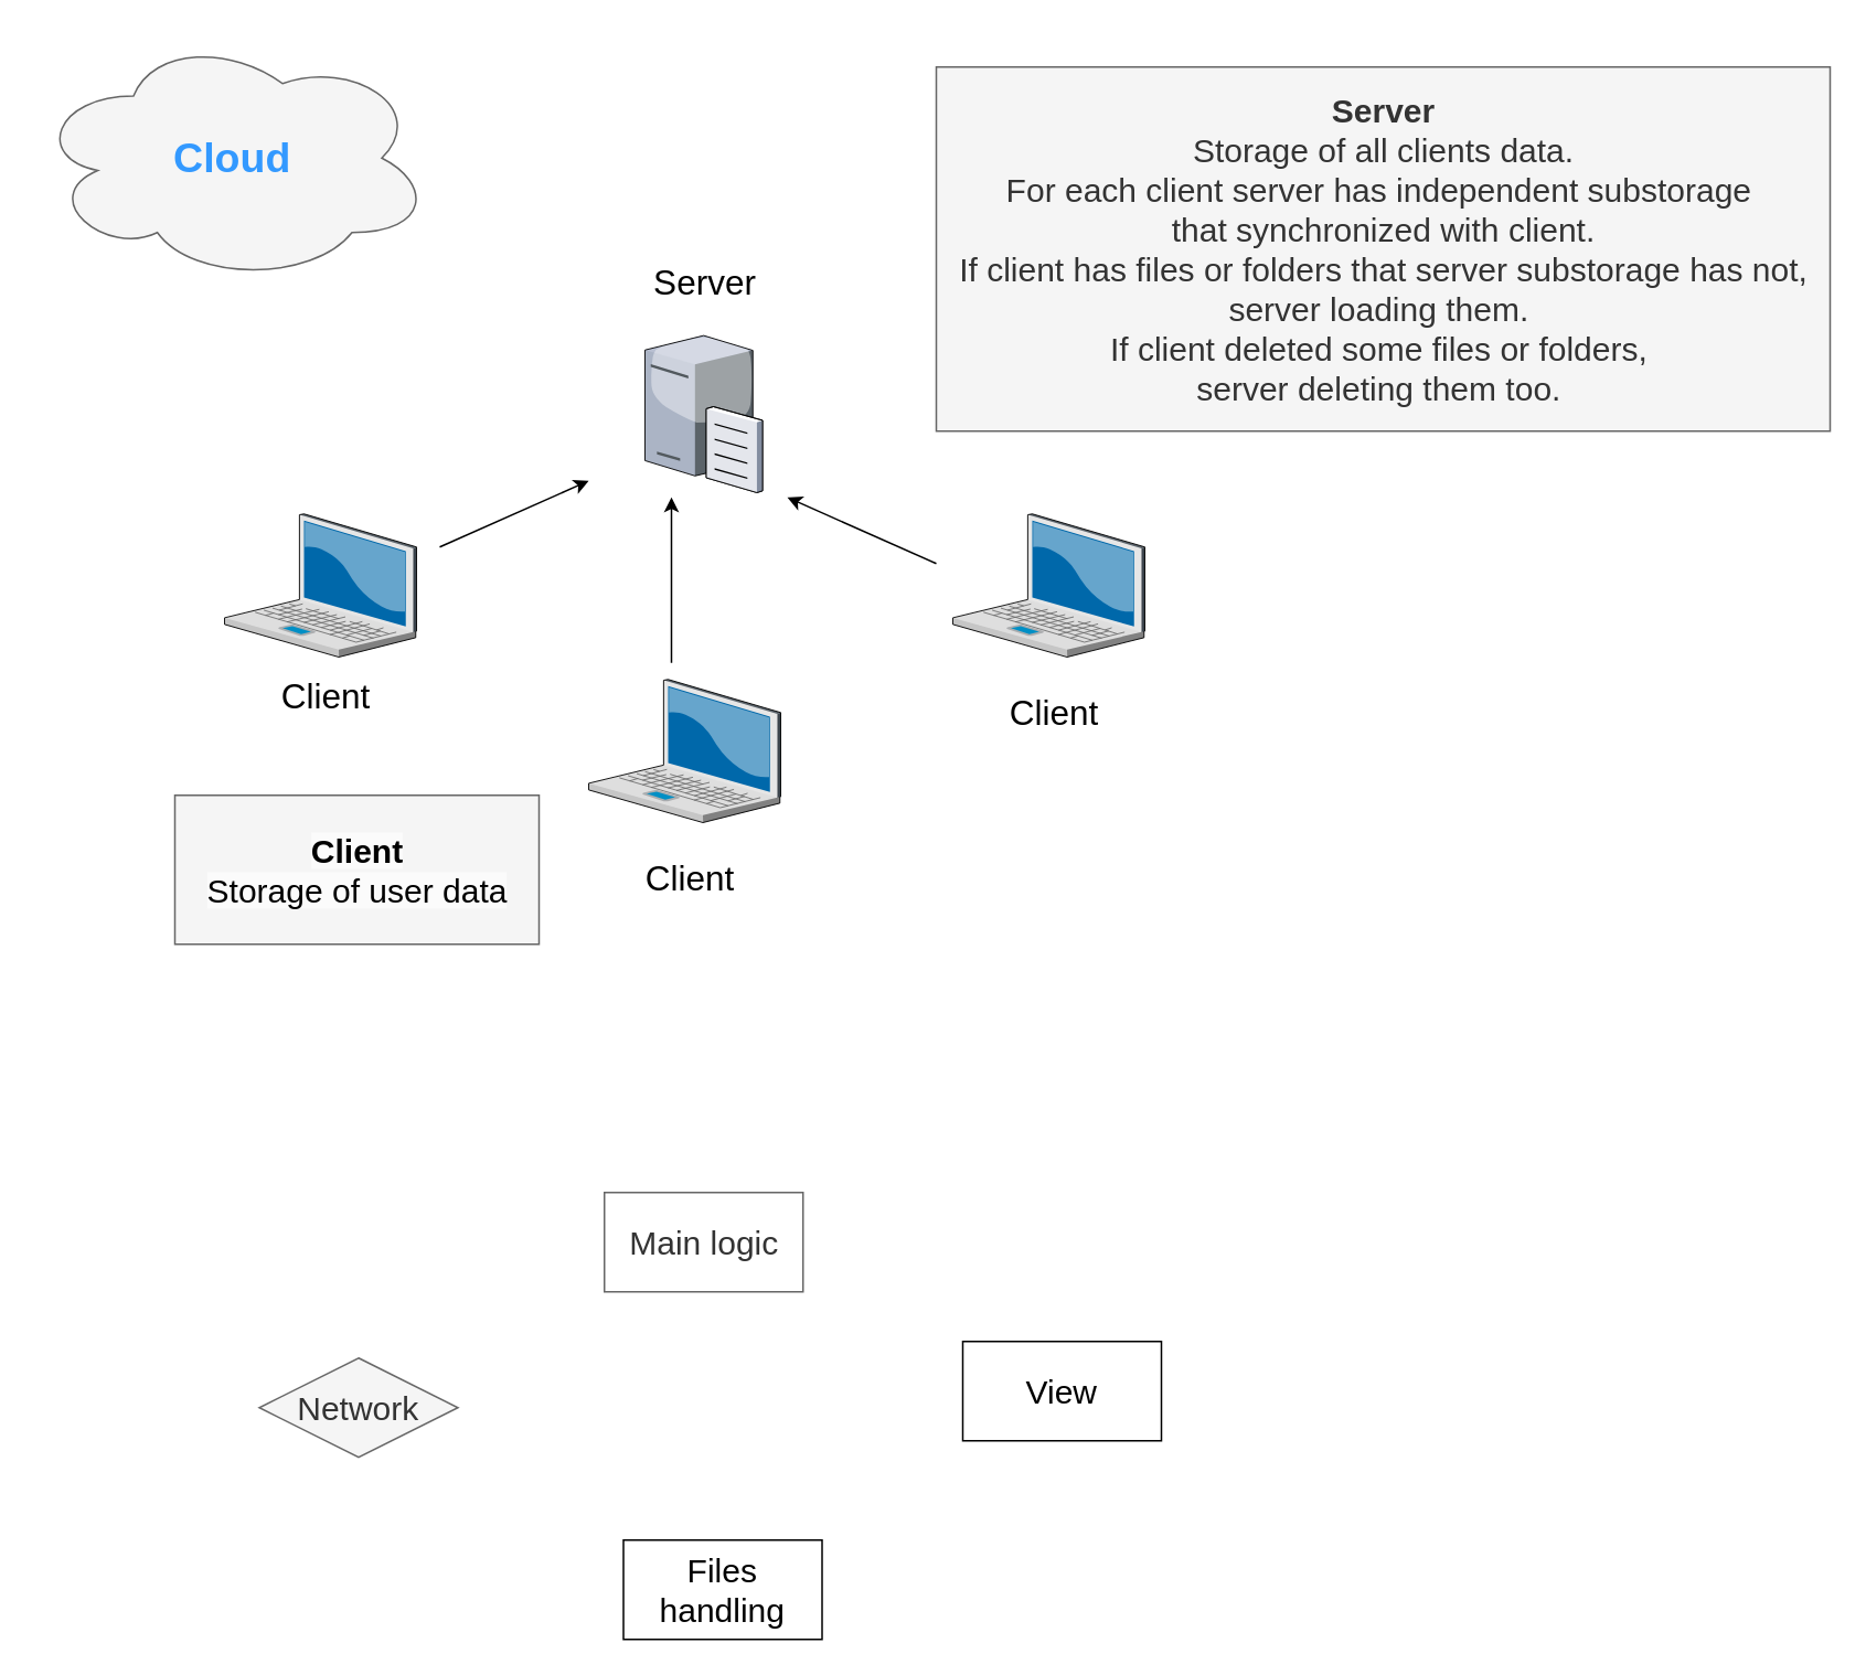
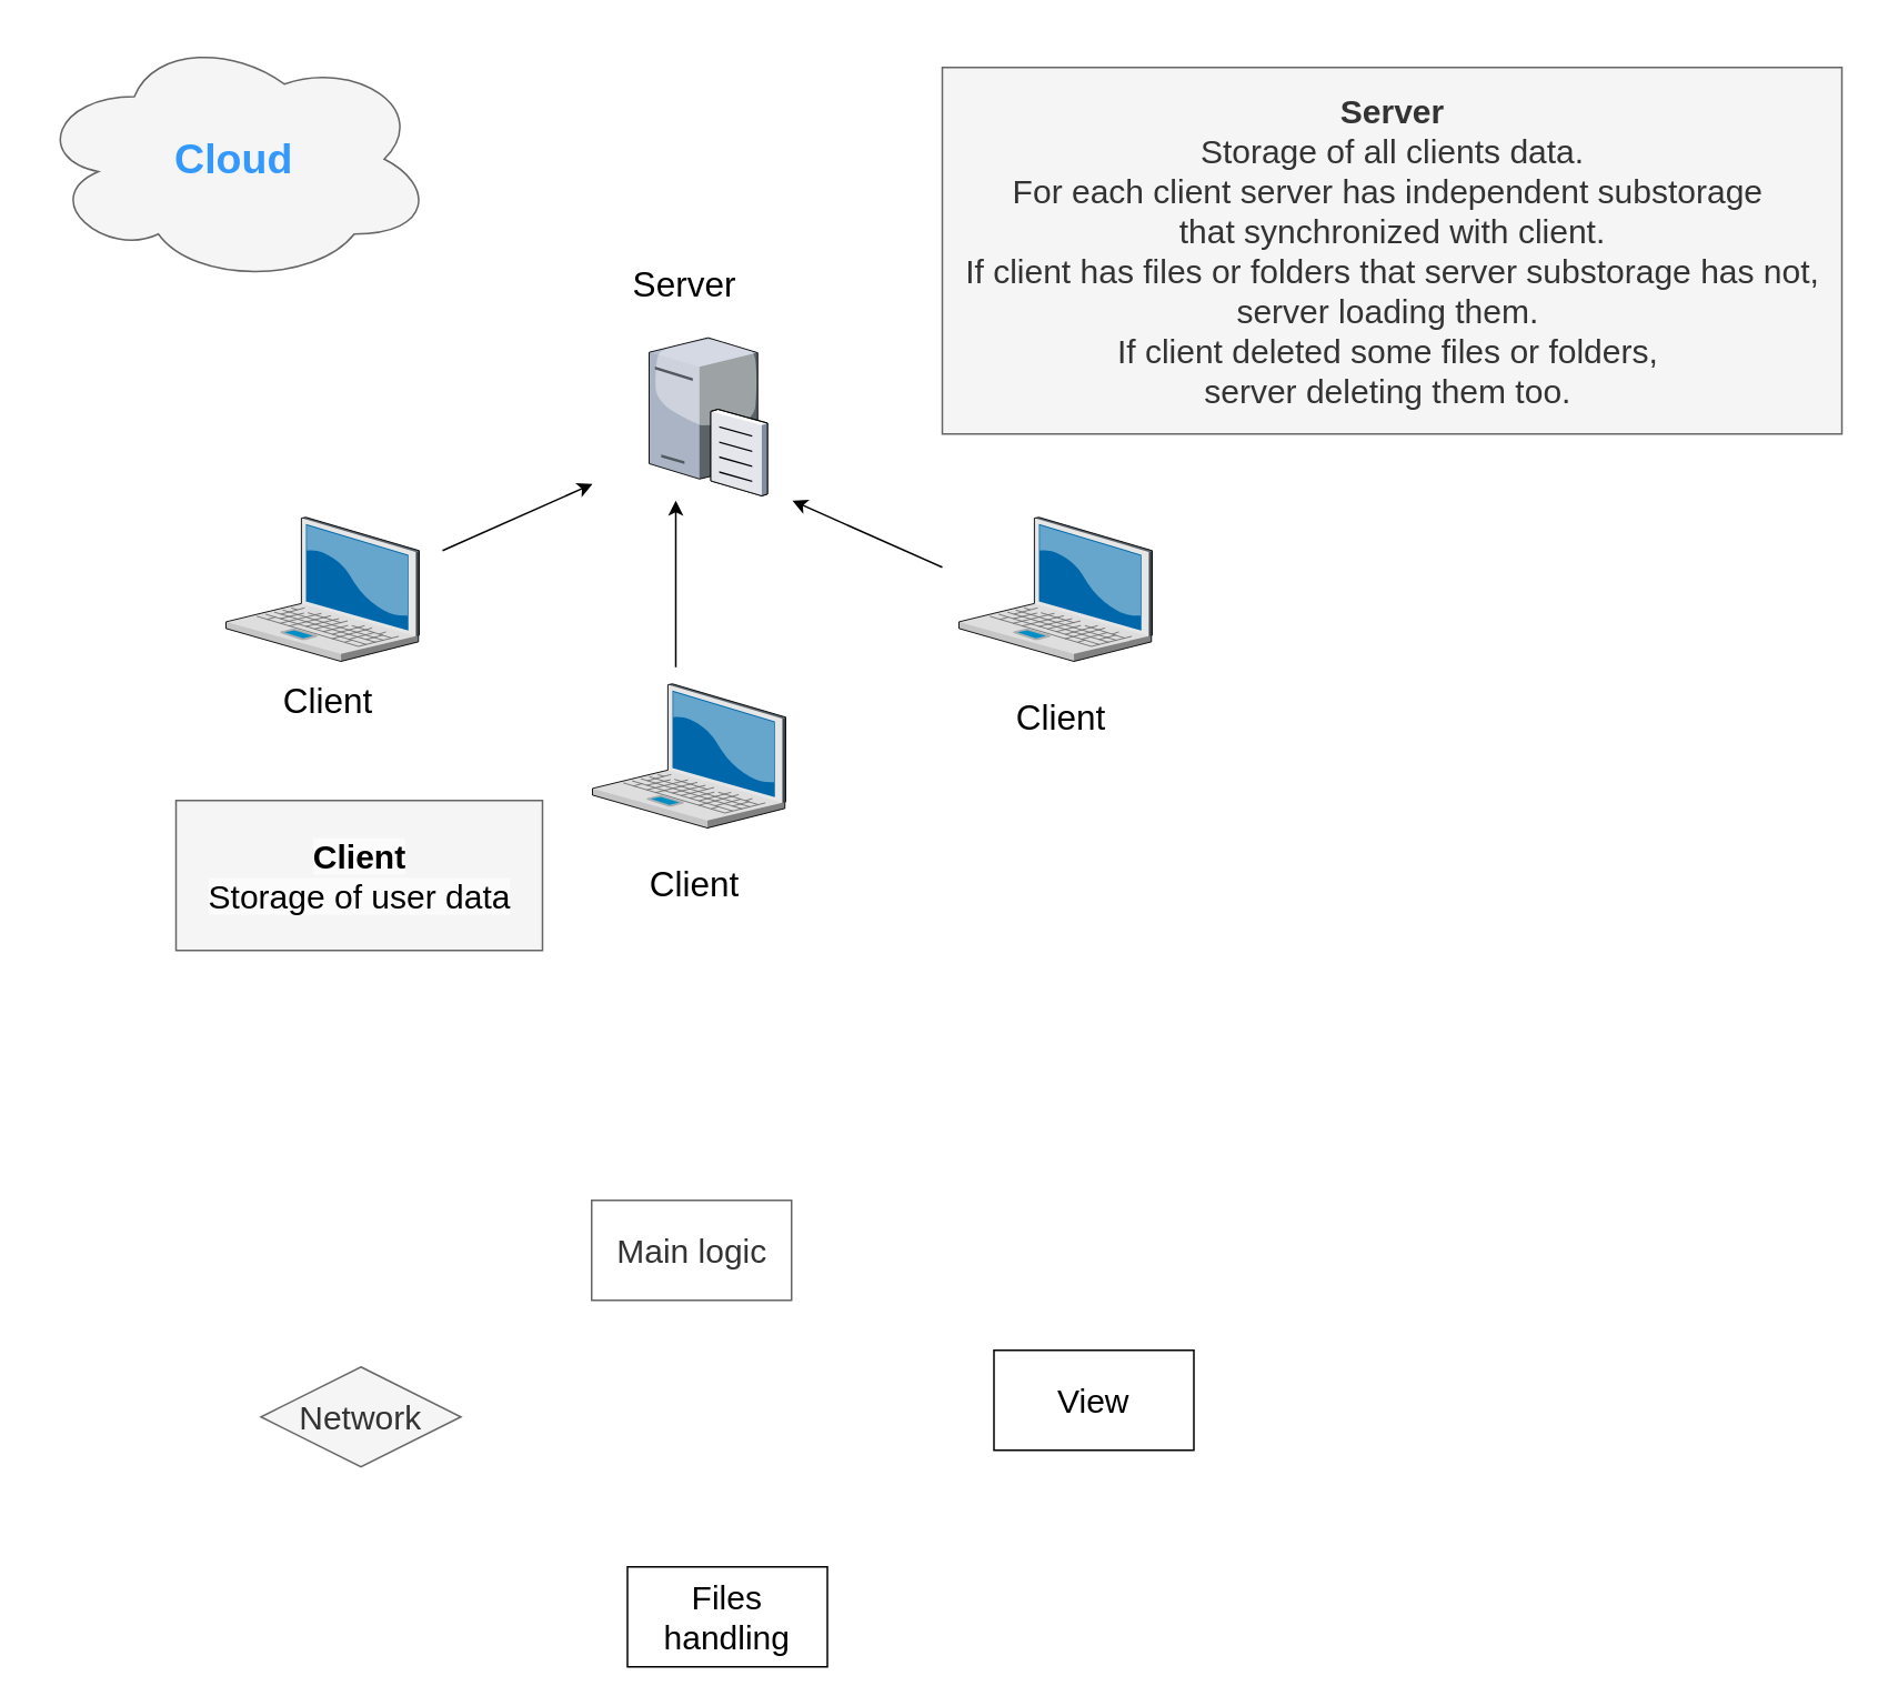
  <mxCell id="0" />
  <mxCell id="1" parent="0" />
  <mxCell id="2" value="&lt;h1&gt;&lt;font color=&quot;#3399ff&quot; style=&quot;font-size: 25px;&quot;&gt;Cloud&lt;/font&gt;&lt;/h1&gt;" style="ellipse;shape=cloud;whiteSpace=wrap;html=1;fillColor=#f5f5f5;fontColor=#333333;strokeColor=#666666;" vertex="1" parent="1"><mxGeometry x="20" y="20" width="240" height="150" as="geometry" /></mxCell>
  <mxCell id="3" value="" style="verticalLabelPosition=bottom;sketch=0;aspect=fixed;html=1;verticalAlign=top;strokeColor=none;align=center;outlineConnect=0;shape=mxgraph.citrix.file_server;fontSize=17;fontColor=#000000;" vertex="1" parent="1"><mxGeometry x="389" y="200" width="71" height="97" as="geometry" /></mxCell>
  <mxCell id="4" value="" style="verticalLabelPosition=bottom;sketch=0;aspect=fixed;html=1;verticalAlign=top;strokeColor=none;align=center;outlineConnect=0;shape=mxgraph.citrix.laptop_2;fontSize=17;fontColor=#000000;" vertex="1" parent="1"><mxGeometry x="135" y="310" width="116" height="86.5" as="geometry" /></mxCell>
  <mxCell id="5" value="" style="verticalLabelPosition=bottom;sketch=0;aspect=fixed;html=1;verticalAlign=top;strokeColor=none;align=center;outlineConnect=0;shape=mxgraph.citrix.laptop_2;fontSize=17;fontColor=#000000;" vertex="1" parent="1"><mxGeometry x="355" y="410" width="116" height="86.5" as="geometry" /></mxCell>
  <mxCell id="6" value="" style="verticalLabelPosition=bottom;sketch=0;aspect=fixed;html=1;verticalAlign=top;strokeColor=none;align=center;outlineConnect=0;shape=mxgraph.citrix.laptop_2;fontSize=17;fontColor=#000000;" vertex="1" parent="1"><mxGeometry x="575" y="310" width="116" height="86.5" as="geometry" /></mxCell>
- <mxCell id="7" value="Server" style="text;html=1;align=center;verticalAlign=middle;resizable=0;points=[];autosize=1;strokeColor=none;fillColor=none;fontSize=21;fontColor=#000000;" vertex="1" parent="1"><mxGeometry x="379.5" y="150" width="90" height="40" as="geometry" /></mxCell>
+ <mxCell id="7" value="Server" style="text;html=1;align=center;verticalAlign=middle;resizable=0;points=[];autosize=1;strokeColor=none;fillColor=none;fontSize=21;fontColor=#000000;" vertex="1" parent="1"><mxGeometry x="364.5" y="150" width="90" height="40" as="geometry" /></mxCell>
  <mxCell id="8" value="Client" style="text;html=1;align=center;verticalAlign=middle;resizable=0;points=[];autosize=1;strokeColor=none;fillColor=none;fontSize=21;fontColor=#000000;" vertex="1" parent="1"><mxGeometry x="156" y="400" width="80" height="40" as="geometry" /></mxCell>
  <mxCell id="9" value="Client" style="text;html=1;align=center;verticalAlign=middle;resizable=0;points=[];autosize=1;strokeColor=none;fillColor=none;fontSize=21;fontColor=#000000;" vertex="1" parent="1"><mxGeometry x="596" y="410" width="80" height="40" as="geometry" /></mxCell>
  <mxCell id="10" value="Client" style="text;html=1;align=center;verticalAlign=middle;resizable=0;points=[];autosize=1;strokeColor=none;fillColor=none;fontSize=21;fontColor=#000000;" vertex="1" parent="1"><mxGeometry x="376" y="510" width="80" height="40" as="geometry" /></mxCell>
  <mxCell id="11" value="" style="endArrow=classic;html=1;rounded=0;fontSize=21;fontColor=#000000;" edge="1" parent="1"><mxGeometry width="50" height="50" relative="1" as="geometry"><mxPoint x="405" y="400" as="sourcePoint" /><mxPoint x="405" y="300" as="targetPoint" /></mxGeometry></mxCell>
  <mxCell id="12" value="" style="endArrow=classic;html=1;rounded=0;fontSize=21;fontColor=#000000;" edge="1" parent="1"><mxGeometry width="50" height="50" relative="1" as="geometry"><mxPoint x="565" y="340" as="sourcePoint" /><mxPoint x="475" y="300" as="targetPoint" /></mxGeometry></mxCell>
  <mxCell id="13" value="" style="endArrow=classic;html=1;rounded=0;fontSize=21;fontColor=#000000;" edge="1" parent="1"><mxGeometry x="1" y="143" width="50" height="50" relative="1" as="geometry"><mxPoint x="265" y="330" as="sourcePoint" /><mxPoint x="355" y="290" as="targetPoint" /><mxPoint x="3" y="-30" as="offset" /></mxGeometry></mxCell>
  <mxCell id="14" value="&lt;div style=&quot;&quot;&gt;&lt;span style=&quot;background-color: initial;&quot;&gt;&lt;b&gt;Server&lt;/b&gt;&lt;/span&gt;&lt;/div&gt;&lt;span style=&quot;&quot;&gt;&lt;div style=&quot;&quot;&gt;&lt;span style=&quot;background-color: initial;&quot;&gt;Storage of all clients data.&lt;/span&gt;&lt;/div&gt;&lt;div style=&quot;&quot;&gt;&lt;span style=&quot;background-color: initial;&quot;&gt;For each client server has&amp;nbsp;&lt;/span&gt;&lt;span style=&quot;background-color: initial;&quot;&gt;independent substorage&amp;nbsp;&lt;/span&gt;&lt;/div&gt;&lt;div style=&quot;&quot;&gt;&lt;span style=&quot;background-color: initial;&quot;&gt;that synchronized with client.&lt;/span&gt;&lt;/div&gt;&lt;div style=&quot;&quot;&gt;&lt;span style=&quot;background-color: initial;&quot;&gt;If client has files or folders that server substorage has not,&lt;/span&gt;&lt;/div&gt;&lt;div style=&quot;&quot;&gt;&lt;span style=&quot;background-color: initial;&quot;&gt;server loading them.&amp;nbsp;&lt;/span&gt;&lt;/div&gt;&lt;div style=&quot;&quot;&gt;&lt;span style=&quot;background-color: initial;&quot;&gt;If client deleted some files or folders,&amp;nbsp;&lt;/span&gt;&lt;/div&gt;&lt;div style=&quot;&quot;&gt;&lt;span style=&quot;background-color: initial;&quot;&gt;server deleting them too.&amp;nbsp;&lt;/span&gt;&lt;/div&gt;&lt;/span&gt;" style="html=1;fontSize=20;fontColor=#333333;align=center;fillColor=#f5f5f5;strokeColor=#666666;" vertex="1" parent="1"><mxGeometry x="565" y="40" width="540" height="220" as="geometry" /></mxCell>
  <mxCell id="15" value="&lt;span style=&quot;color: rgb(0, 0, 0); font-family: Helvetica; font-size: 20px; font-style: normal; font-variant-ligatures: normal; font-variant-caps: normal; letter-spacing: normal; orphans: 2; text-align: center; text-indent: 0px; text-transform: none; widows: 2; word-spacing: 0px; -webkit-text-stroke-width: 0px; background-color: rgb(251, 251, 251); text-decoration-thickness: initial; text-decoration-style: initial; text-decoration-color: initial; float: none; display: inline !important;&quot;&gt;&lt;b&gt;Client&lt;/b&gt;&lt;br&gt;Storage of user data&lt;/span&gt;" style="html=1;fontSize=20;fontColor=#333333;align=center;fillColor=#f5f5f5;strokeColor=#666666;" vertex="1" parent="1"><mxGeometry x="105" y="480" width="220" height="90" as="geometry" /></mxCell>
- <mxCell id="16" value="Main logic" style="rounded=0;whiteSpace=wrap;html=1;fontSize=20;fillColor=#FFFFFF;strokeColor=#666666;fontColor=#333333;" vertex="1" parent="1"><mxGeometry x="364.5" y="720" width="120" height="60" as="geometry" /></mxCell>
+ <mxCell id="16" value="Main logic" style="rounded=0;whiteSpace=wrap;html=1;fontSize=20;fillColor=#FFFFFF;strokeColor=#666666;fontColor=#333333;" vertex="1" parent="1"><mxGeometry x="354.5" y="720" width="120" height="60" as="geometry" /></mxCell>
  <mxCell id="17" value="Network" style="rhombus;whiteSpace=wrap;html=1;fontSize=20;fontColor=#333333;fillColor=#f5f5f5;strokeColor=#666666;" vertex="1" parent="1"><mxGeometry x="156" y="820" width="120" height="60" as="geometry" /></mxCell>
- <mxCell id="18" value="View" style="rounded=0;whiteSpace=wrap;html=1;fontSize=20;fontColor=#000000;" vertex="1" parent="1"><mxGeometry x="581" y="810" width="120" height="60" as="geometry" /></mxCell>
- <mxCell id="19" value="Files handling" style="rounded=0;whiteSpace=wrap;html=1;fontSize=20;fontColor=#000000;" vertex="1" parent="1"><mxGeometry x="376" y="930" width="120" height="60" as="geometry" /></mxCell>
+ <mxCell id="18" value="View" style="rounded=0;whiteSpace=wrap;html=1;fontSize=20;fontColor=#000000;" vertex="1" parent="1"><mxGeometry x="596" y="810" width="120" height="60" as="geometry" /></mxCell>
+ <mxCell id="19" value="Files handling" style="rounded=0;whiteSpace=wrap;html=1;fontSize=20;fontColor=#000000;" vertex="1" parent="1"><mxGeometry x="376" y="940" width="120" height="60" as="geometry" /></mxCell>
